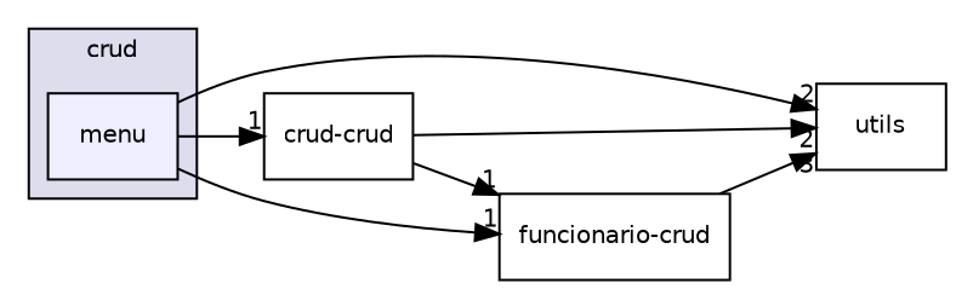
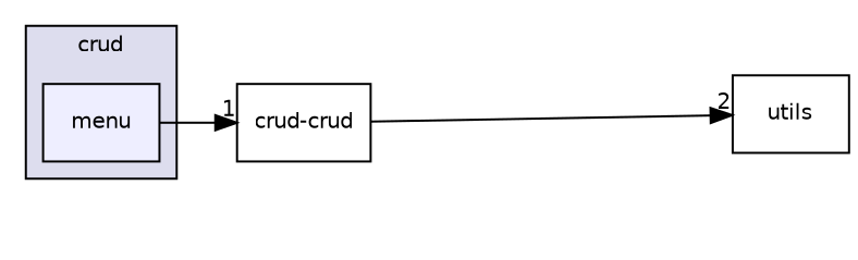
  digraph {
    compound=true
    rankdir=LR
    node [fontname=Helvetica fontsize=10 shape=box]
    edge [headlabel=1 labeldistance=1.5 labelfontname=Helvetica labelfontsize=10]
    n1 [fillcolor="#eeeeff" label=menu pencolor=black style=filled]
    n2 [label=utils]
    n3 [label="crud-crud"]
-   n4 [label="funcionario-crud"]
    subgraph cluster_1 {
      bgcolor="#ddddee"
      fontname=Helvetica
      fontsize=10
      label=crud
      pencolor=black
      n1
    }
-   n1 -> n2 [headlabel=2]
    n1 -> n3
-   n1 -> n4
    n3 -> n2 [headlabel=2]
-   n3 -> n4
-   n4 -> n2 [headlabel=3]
  }
